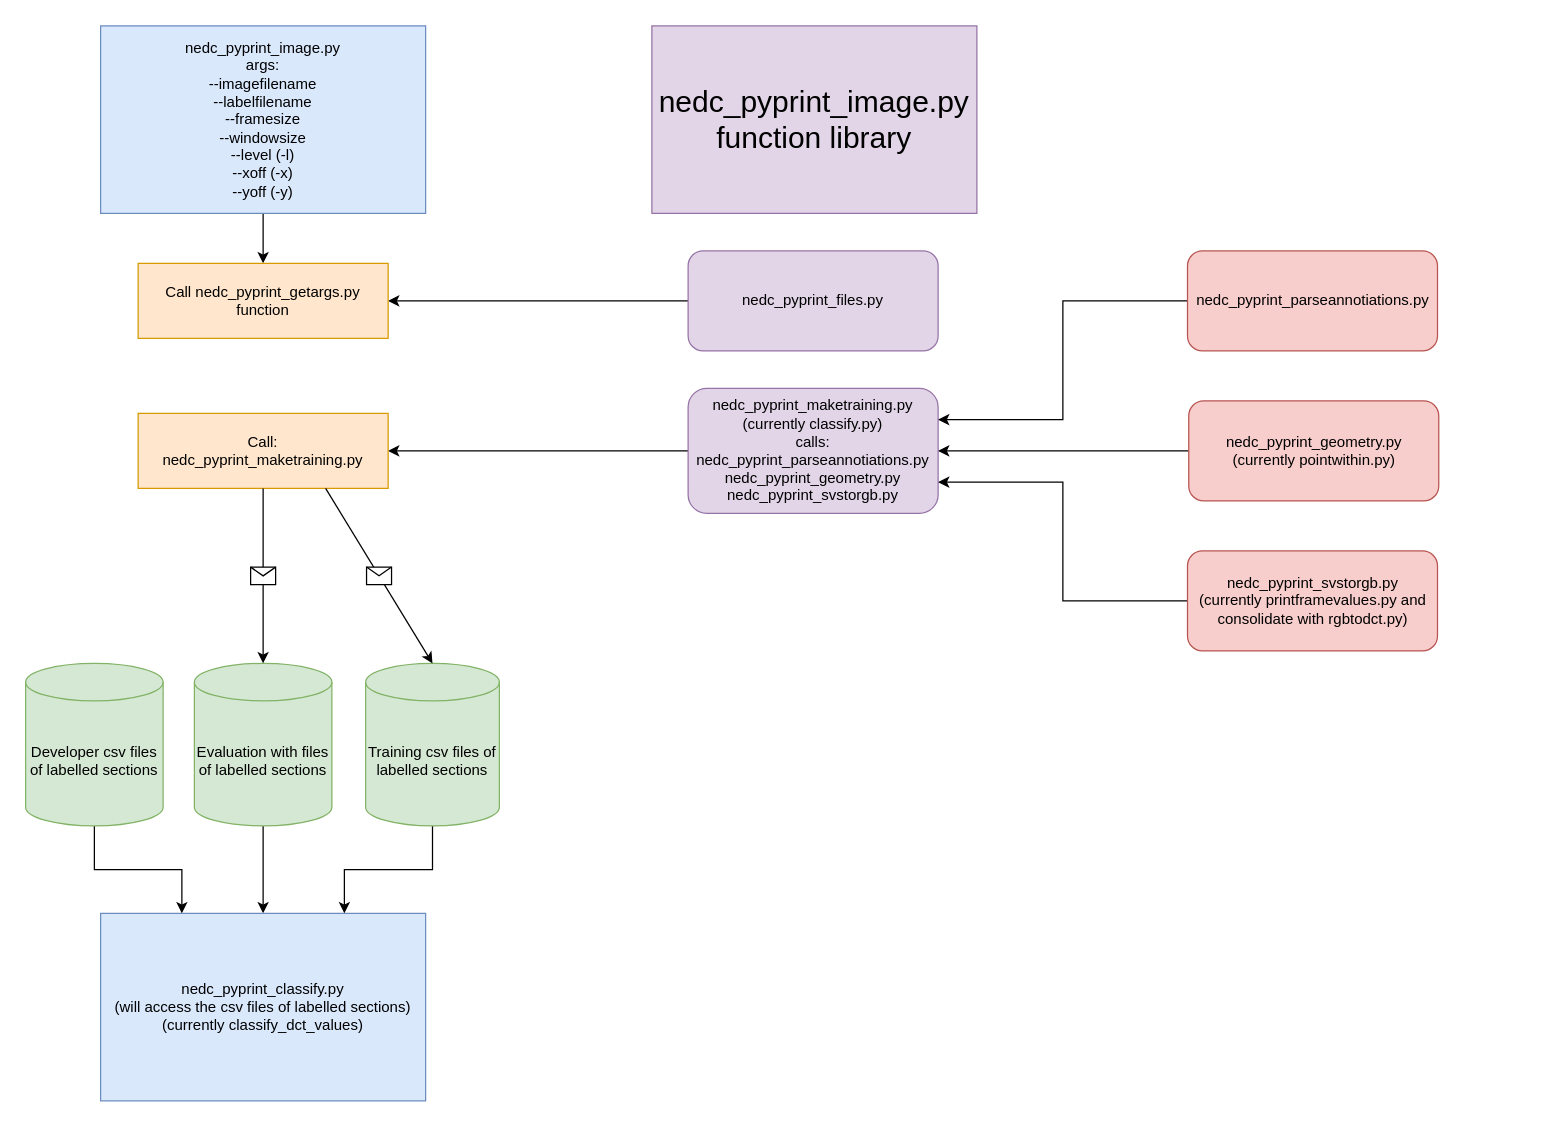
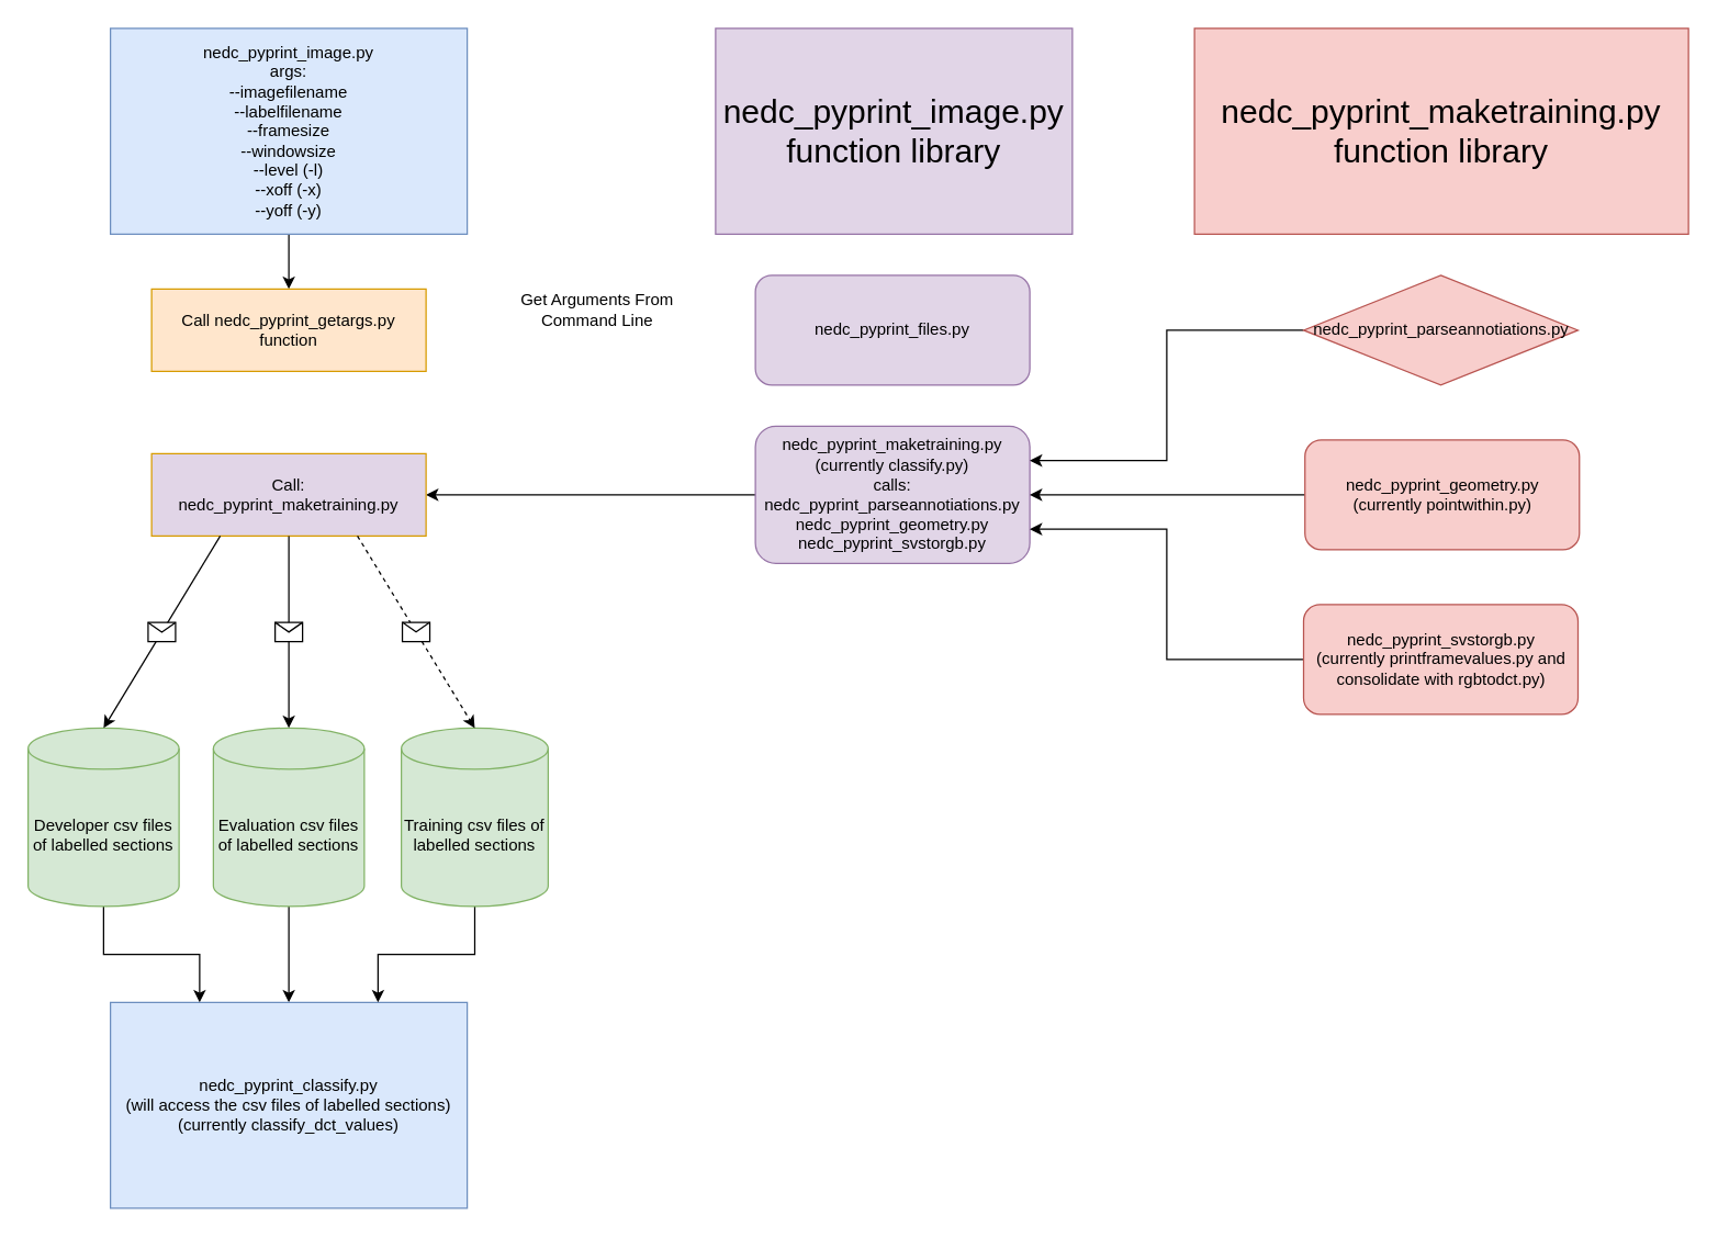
  <mxCell id="0" />
  <mxCell id="1" parent="0" />
  <mxCell id="2" style="edgeStyle=orthogonalEdgeStyle;rounded=0;orthogonalLoop=1;jettySize=auto;html=1;exitX=0.5;exitY=1;exitDx=0;exitDy=0;entryX=0.5;entryY=0;entryDx=0;entryDy=0;" parent="1" source="3" target="8" edge="1"><mxGeometry relative="1" as="geometry"><mxPoint x="210" y="240" as="targetPoint" /></mxGeometry></mxCell>
  <mxCell id="3" value="nedc_pyprint_image.py&lt;div&gt;args:&lt;/div&gt;&lt;div&gt;--imagefilename&lt;/div&gt;&lt;div&gt;--labelfilename&lt;/div&gt;&lt;div&gt;--framesize&lt;/div&gt;&lt;div&gt;--windowsize&lt;/div&gt;&lt;div&gt;--level (-l)&lt;/div&gt;&lt;div&gt;--xoff (-x)&lt;/div&gt;&lt;div&gt;--yoff (-y)&lt;/div&gt;" style="rounded=0;whiteSpace=wrap;html=1;fillColor=#dae8fc;strokeColor=#6c8ebf;" parent="1" vertex="1"><mxGeometry x="80" y="20" width="260" height="150" as="geometry" /></mxCell>
  <mxCell id="4" value="&lt;font style=&quot;font-size: 24px;&quot;&gt;nedc_pyprint_image.py&lt;/font&gt;&lt;div&gt;&lt;font style=&quot;font-size: 24px;&quot;&gt;function library&lt;/font&gt;&lt;/div&gt;" style="rounded=0;whiteSpace=wrap;html=1;fillColor=#e1d5e7;strokeColor=#9673a6;" parent="1" vertex="1"><mxGeometry x="521" y="20" width="260" height="150" as="geometry" /></mxCell>
- <mxCell id="5" style="edgeStyle=orthogonalEdgeStyle;rounded=0;orthogonalLoop=1;jettySize=auto;html=1;exitX=0;exitY=0.5;exitDx=0;exitDy=0;" parent="1" source="6" target="8" edge="1"><mxGeometry relative="1" as="geometry"><mxPoint x="310" y="240" as="targetPoint" /></mxGeometry></mxCell>
  <mxCell id="6" value="nedc_pyprint_files.py" style="rounded=1;whiteSpace=wrap;html=1;fillColor=#e1d5e7;strokeColor=#9673a6;" parent="1" vertex="1"><mxGeometry x="550" y="200" width="200" height="80" as="geometry" /></mxCell>
+ <mxCell id="7" value="Get Arguments From Command Line" style="text;html=1;align=center;verticalAlign=middle;whiteSpace=wrap;rounded=0;" parent="1" vertex="1"><mxGeometry x="360" y="210" width="150" height="30" as="geometry" /></mxCell>
  <mxCell id="8" value="Call nedc_pyprint_getargs.py function" style="rounded=0;whiteSpace=wrap;html=1;fillColor=#ffe6cc;strokeColor=#d79b00;" parent="1" vertex="1"><mxGeometry x="110" y="210" width="200" height="60" as="geometry" /></mxCell>
  <mxCell id="9" style="edgeStyle=orthogonalEdgeStyle;rounded=0;orthogonalLoop=1;jettySize=auto;html=1;exitX=0;exitY=0.5;exitDx=0;exitDy=0;entryX=1;entryY=0.5;entryDx=0;entryDy=0;" parent="1" source="10" target="11" edge="1"><mxGeometry relative="1" as="geometry"><Array as="points"><mxPoint x="420" y="360" /><mxPoint x="420" y="360" /></Array></mxGeometry></mxCell>
  <mxCell id="10" value="nedc_pyprint_maketraining.py&lt;div&gt;(currently classify.py)&lt;/div&gt;&lt;div&gt;calls:&lt;/div&gt;&lt;div&gt;nedc_pyprint_parseannotiations.py&lt;br&gt;&lt;/div&gt;&lt;div&gt;nedc_pyprint_geometry.py&lt;br&gt;&lt;/div&gt;&lt;div&gt;nedc_pyprint_svstorgb.py&lt;/div&gt;" style="rounded=1;whiteSpace=wrap;html=1;fillColor=#e1d5e7;strokeColor=#9673a6;" parent="1" vertex="1"><mxGeometry x="550" y="310" width="200" height="100" as="geometry" /></mxCell>
- <mxCell id="11" value="Call:&lt;div&gt;nedc_pyprint_maketraining.py&lt;/div&gt;" style="rounded=0;whiteSpace=wrap;html=1;fillColor=#ffe6cc;strokeColor=#d79b00;" parent="1" vertex="1"><mxGeometry x="110" y="330" width="200" height="60" as="geometry" /></mxCell>
+ <mxCell id="11" value="Call:&lt;div&gt;nedc_pyprint_maketraining.py&lt;/div&gt;" style="rounded=0;whiteSpace=wrap;html=1;fillColor=#e1d5e7;strokeColor=#d79b00;" parent="1" vertex="1"><mxGeometry x="110" y="330" width="200" height="60" as="geometry" /></mxCell>
  <mxCell id="12" style="edgeStyle=orthogonalEdgeStyle;rounded=0;orthogonalLoop=1;jettySize=auto;html=1;exitX=0;exitY=0.5;exitDx=0;exitDy=0;entryX=1;entryY=0.25;entryDx=0;entryDy=0;" edge="1" parent="1" source="13" target="10"><mxGeometry relative="1" as="geometry" /></mxCell>
- <mxCell id="13" value="nedc_pyprint_parseannotiations.py" style="rounded=1;whiteSpace=wrap;html=1;fillColor=#f8cecc;strokeColor=#b85450;" parent="1" vertex="1"><mxGeometry x="949.5" y="200" width="200" height="80" as="geometry" /></mxCell>
+ <mxCell id="13" value="nedc_pyprint_parseannotiations.py" style="rhombus;whiteSpace=wrap;html=1;fillColor=#f8cecc;strokeColor=#b85450;" parent="1" vertex="1"><mxGeometry x="949.5" y="200" width="200" height="80" as="geometry" /></mxCell>
  <mxCell id="14" style="edgeStyle=orthogonalEdgeStyle;rounded=0;orthogonalLoop=1;jettySize=auto;html=1;exitX=0;exitY=0.5;exitDx=0;exitDy=0;" edge="1" parent="1" source="15" target="10"><mxGeometry relative="1" as="geometry" /></mxCell>
  <mxCell id="15" value="nedc_pyprint_geometry.py&lt;div&gt;(currently pointwithin.py)&lt;/div&gt;" style="rounded=1;whiteSpace=wrap;html=1;fillColor=#f8cecc;strokeColor=#b85450;" parent="1" vertex="1"><mxGeometry x="950.5" y="320" width="200" height="80" as="geometry" /></mxCell>
  <mxCell id="16" style="edgeStyle=orthogonalEdgeStyle;rounded=0;orthogonalLoop=1;jettySize=auto;html=1;exitX=0;exitY=0.5;exitDx=0;exitDy=0;entryX=1;entryY=0.75;entryDx=0;entryDy=0;" edge="1" parent="1" source="17" target="10"><mxGeometry relative="1" as="geometry" /></mxCell>
  <mxCell id="17" value="nedc_pyprint_svstorgb.py&lt;div&gt;(currently printframevalues.py and consolidate with rgbtodct.py)&lt;/div&gt;" style="rounded=1;whiteSpace=wrap;html=1;fillColor=#f8cecc;strokeColor=#b85450;" parent="1" vertex="1"><mxGeometry x="949.5" y="440" width="200" height="80" as="geometry" /></mxCell>
  <mxCell id="18" style="edgeStyle=orthogonalEdgeStyle;rounded=0;orthogonalLoop=1;jettySize=auto;html=1;exitX=0.5;exitY=1;exitDx=0;exitDy=0;exitPerimeter=0;entryX=0.5;entryY=0;entryDx=0;entryDy=0;" edge="1" parent="1" source="19" target="23"><mxGeometry relative="1" as="geometry" /></mxCell>
- <mxCell id="19" value="Evaluation with files of labelled sections" style="shape=cylinder3;whiteSpace=wrap;html=1;boundedLbl=1;backgroundOutline=1;size=15;fillColor=#d5e8d4;strokeColor=#82b366;" parent="1" vertex="1"><mxGeometry x="155" y="530" width="110" height="130" as="geometry" /></mxCell>
+ <mxCell id="19" value="Evaluation csv files of labelled sections" style="shape=cylinder3;whiteSpace=wrap;html=1;boundedLbl=1;backgroundOutline=1;size=15;fillColor=#d5e8d4;strokeColor=#82b366;" parent="1" vertex="1"><mxGeometry x="155" y="530" width="110" height="130" as="geometry" /></mxCell>
  <mxCell id="20" value="" style="endArrow=classic;html=1;rounded=0;exitX=0.5;exitY=1;exitDx=0;exitDy=0;entryX=0.5;entryY=0;entryDx=0;entryDy=0;entryPerimeter=0;" parent="1" source="11" target="19" edge="1"><mxGeometry relative="1" as="geometry"><mxPoint x="300" y="420" as="sourcePoint" /><mxPoint x="400" y="420" as="targetPoint" /></mxGeometry></mxCell>
  <mxCell id="21" value="" style="shape=message;html=1;outlineConnect=0;" parent="20" vertex="1"><mxGeometry width="20" height="14" relative="1" as="geometry"><mxPoint x="-10" y="-7" as="offset" /></mxGeometry></mxCell>
+ <mxCell id="22" value="&lt;font style=&quot;font-size: 24px;&quot;&gt;nedc_pyprint_maketraining.py&lt;/font&gt;&lt;div&gt;&lt;font style=&quot;font-size: 24px;&quot;&gt;function library&lt;/font&gt;&lt;/div&gt;" style="rounded=0;whiteSpace=wrap;html=1;fillColor=#f8cecc;strokeColor=#b85450;" vertex="1" parent="1"><mxGeometry x="870" y="20" width="360" height="150" as="geometry" /></mxCell>
  <mxCell id="23" value="nedc_pyprint_classify.py&lt;div&gt;(will access the csv files of labelled sections)&lt;br&gt;&lt;div&gt;(currently classify_dct_values)&lt;/div&gt;&lt;/div&gt;" style="rounded=0;whiteSpace=wrap;html=1;fillColor=#dae8fc;strokeColor=#6c8ebf;" vertex="1" parent="1"><mxGeometry x="80" y="730" width="260" height="150" as="geometry" /></mxCell>
  <mxCell id="24" style="edgeStyle=orthogonalEdgeStyle;rounded=0;orthogonalLoop=1;jettySize=auto;html=1;exitX=0.5;exitY=1;exitDx=0;exitDy=0;exitPerimeter=0;entryX=0.25;entryY=0;entryDx=0;entryDy=0;" edge="1" parent="1" source="25" target="23"><mxGeometry relative="1" as="geometry" /></mxCell>
  <mxCell id="25" value="Developer csv files of labelled sections" style="shape=cylinder3;whiteSpace=wrap;html=1;boundedLbl=1;backgroundOutline=1;size=15;fillColor=#d5e8d4;strokeColor=#82b366;" vertex="1" parent="1"><mxGeometry x="20" y="530" width="110" height="130" as="geometry" /></mxCell>
  <mxCell id="26" style="edgeStyle=orthogonalEdgeStyle;rounded=0;orthogonalLoop=1;jettySize=auto;html=1;exitX=0.5;exitY=1;exitDx=0;exitDy=0;exitPerimeter=0;entryX=0.75;entryY=0;entryDx=0;entryDy=0;" edge="1" parent="1" source="27" target="23"><mxGeometry relative="1" as="geometry" /></mxCell>
  <mxCell id="27" value="Training csv files of labelled sections" style="shape=cylinder3;whiteSpace=wrap;html=1;boundedLbl=1;backgroundOutline=1;size=15;fillColor=#d5e8d4;strokeColor=#82b366;" vertex="1" parent="1"><mxGeometry x="292" y="530" width="107" height="130" as="geometry" /></mxCell>
- <mxCell id="30" value="" style="endArrow=classic;html=1;rounded=0;exitX=0.75;exitY=1;exitDx=0;exitDy=0;entryX=0.5;entryY=0;entryDx=0;entryDy=0;entryPerimeter=0;" edge="1" parent="1" source="11" target="27"><mxGeometry relative="1" as="geometry"><mxPoint x="220" y="400" as="sourcePoint" /><mxPoint x="220" y="540" as="targetPoint" /></mxGeometry></mxCell>
+ <mxCell id="28" value="" style="endArrow=classic;html=1;rounded=0;exitX=0.25;exitY=1;exitDx=0;exitDy=0;entryX=0.5;entryY=0;entryDx=0;entryDy=0;entryPerimeter=0;" edge="1" parent="1" source="11" target="25"><mxGeometry relative="1" as="geometry"><mxPoint x="220" y="400" as="sourcePoint" /><mxPoint x="220" y="540" as="targetPoint" /></mxGeometry></mxCell>
+ <mxCell id="29" value="" style="shape=message;html=1;outlineConnect=0;" vertex="1" parent="28"><mxGeometry width="20" height="14" relative="1" as="geometry"><mxPoint x="-10" y="-7" as="offset" /></mxGeometry></mxCell>
+ <mxCell id="30" value="" style="endArrow=classic;html=1;rounded=0;exitX=0.75;exitY=1;exitDx=0;exitDy=0;entryX=0.5;entryY=0;entryDx=0;entryDy=0;entryPerimeter=0;dashed=1;" edge="1" parent="1" source="11" target="27"><mxGeometry relative="1" as="geometry"><mxPoint x="220" y="400" as="sourcePoint" /><mxPoint x="220" y="540" as="targetPoint" /></mxGeometry></mxCell>
  <mxCell id="31" value="" style="shape=message;html=1;outlineConnect=0;" vertex="1" parent="30"><mxGeometry width="20" height="14" relative="1" as="geometry"><mxPoint x="-10" y="-7" as="offset" /></mxGeometry></mxCell>
